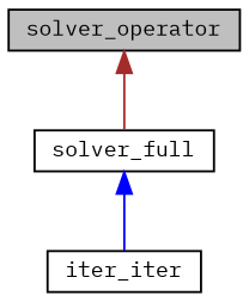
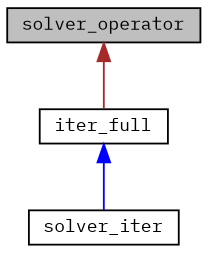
  digraph {
    fontname="IBM Plex Mono"
    node [color=black fillcolor=white fontname="IBM Plex Mono" fontsize=10 shape=record style=filled]
    edge [dir=back fontname="IBM Plex Mono" fontsize=10 labelfontname=Helvetica labelfontsize=10 style=solid]
    n1 [fillcolor=grey75 fontcolor=black height=0.2 label=solver_operator width=0.4]
-   n2 [height=0.2 label=solver_full width=0.4]
-   n3 [height=0.2 label=iter_iter width=0.4]
+   n2 [height=0.2 label=iter_full width=0.4]
+   n3 [height=0.2 label=solver_iter width=0.4]
    n1 -> n2 [color=brown]
    n2 -> n3 [color=blue]
  }
